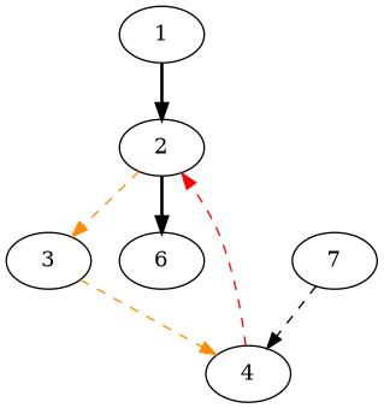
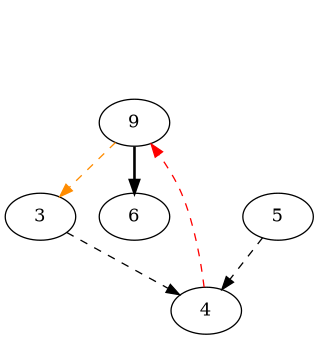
  digraph {
    edge [color=black style=dashed]
-   1
-   2
+   2 [label=9]
    3
    6
    4
-   5 [label=7]
-   1 -> 2 [style=bold]
+   5
    2 -> 3 [color=darkorange]
    2 -> 6 [style=bold]
-   3 -> 4 [color=darkorange]
+   3 -> 4
    4 -> 2 [color=red]
    5 -> 4
  }
